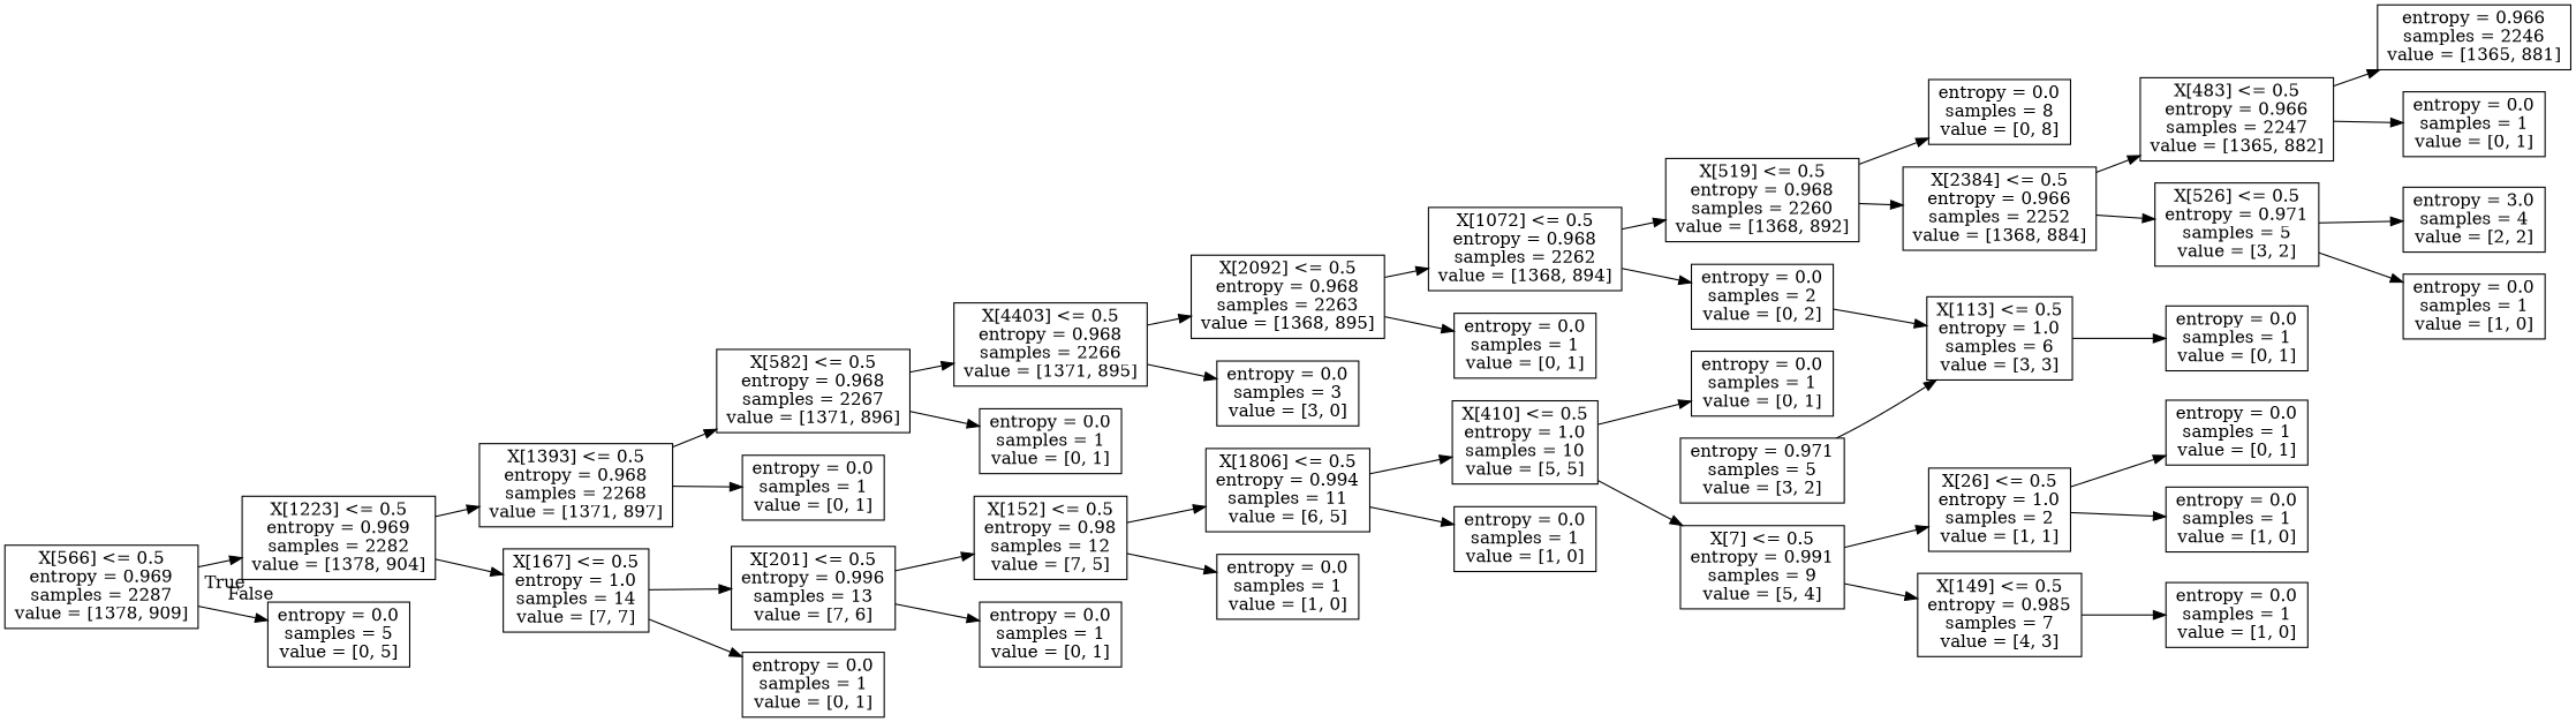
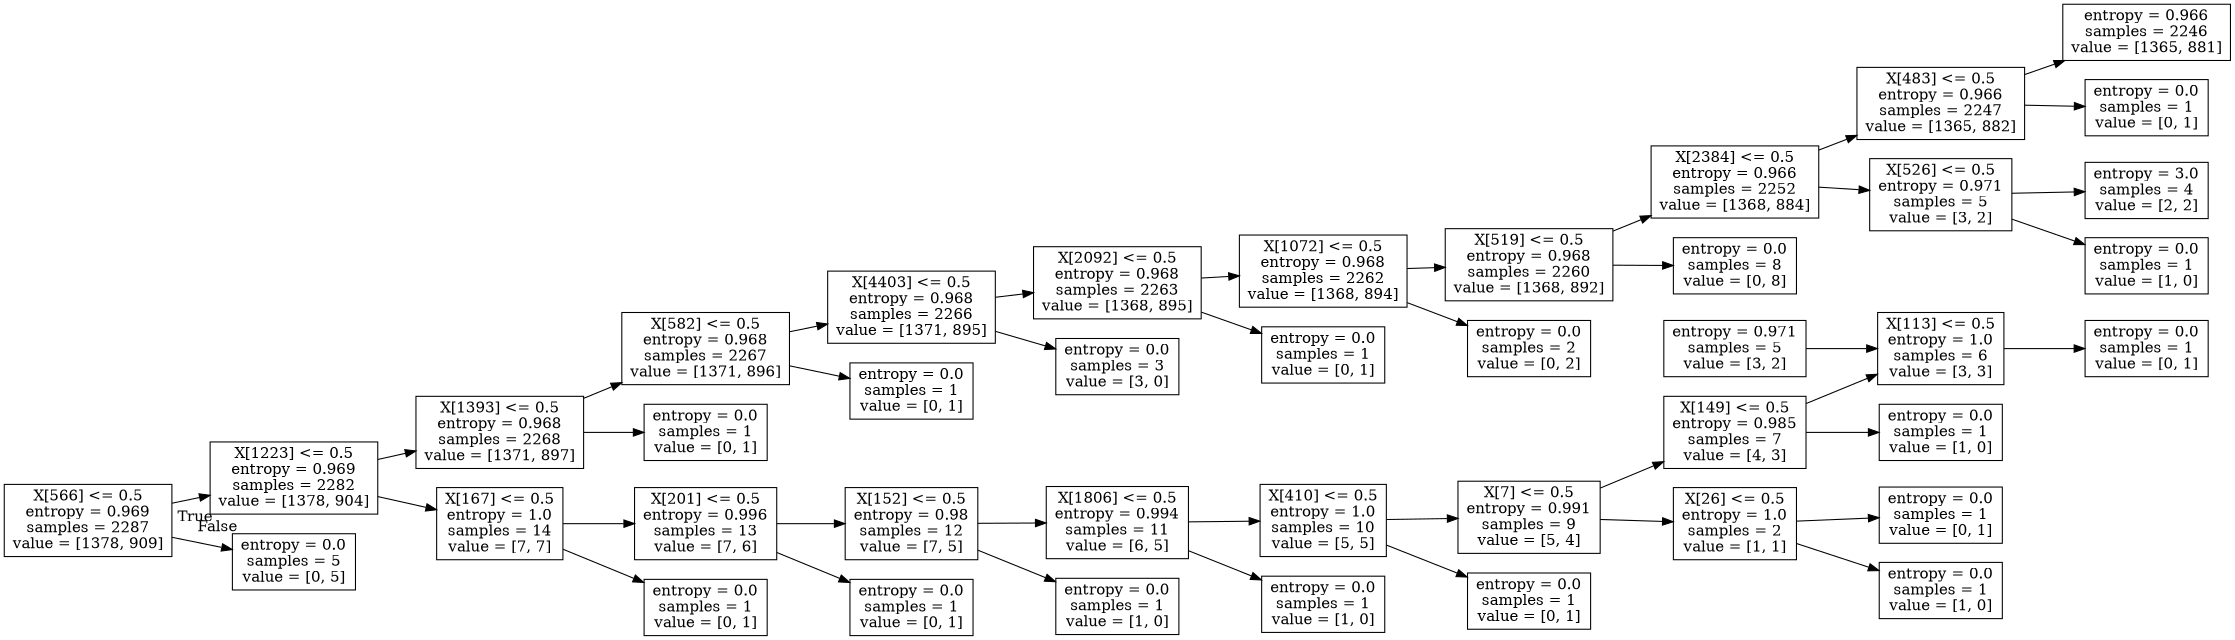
  digraph {
    rankdir=LR
    node [shape=box]
    n1 [label="X[566] <= 0.5\nentropy = 0.969\nsamples = 2287\nvalue = [1378, 909]"]
    n2 [label="X[1223] <= 0.5\nentropy = 0.969\nsamples = 2282\nvalue = [1378, 904]"]
    n3 [label="entropy = 0.0\nsamples = 5\nvalue = [0, 5]"]
    n4 [label="X[1393] <= 0.5\nentropy = 0.968\nsamples = 2268\nvalue = [1371, 897]"]
    n5 [label="X[167] <= 0.5\nentropy = 1.0\nsamples = 14\nvalue = [7, 7]"]
    n6 [label="X[582] <= 0.5\nentropy = 0.968\nsamples = 2267\nvalue = [1371, 896]"]
    n7 [label="entropy = 0.0\nsamples = 1\nvalue = [0, 1]"]
    n8 [label="X[201] <= 0.5\nentropy = 0.996\nsamples = 13\nvalue = [7, 6]"]
    n9 [label="entropy = 0.0\nsamples = 1\nvalue = [0, 1]"]
    n10 [label="X[4403] <= 0.5\nentropy = 0.968\nsamples = 2266\nvalue = [1371, 895]"]
    n11 [label="entropy = 0.0\nsamples = 1\nvalue = [0, 1]"]
    n12 [label="X[2092] <= 0.5\nentropy = 0.968\nsamples = 2263\nvalue = [1368, 895]"]
    n13 [label="entropy = 0.0\nsamples = 3\nvalue = [3, 0]"]
    n14 [label="X[1072] <= 0.5\nentropy = 0.968\nsamples = 2262\nvalue = [1368, 894]"]
    n15 [label="entropy = 0.0\nsamples = 1\nvalue = [0, 1]"]
    n16 [label="X[519] <= 0.5\nentropy = 0.968\nsamples = 2260\nvalue = [1368, 892]"]
    n17 [label="entropy = 0.0\nsamples = 2\nvalue = [0, 2]"]
    n18 [label="X[2384] <= 0.5\nentropy = 0.966\nsamples = 2252\nvalue = [1368, 884]"]
    n19 [label="entropy = 0.0\nsamples = 8\nvalue = [0, 8]"]
    n20 [label="X[483] <= 0.5\nentropy = 0.966\nsamples = 2247\nvalue = [1365, 882]"]
    n21 [label="X[526] <= 0.5\nentropy = 0.971\nsamples = 5\nvalue = [3, 2]"]
    n22 [label="entropy = 0.966\nsamples = 2246\nvalue = [1365, 881]"]
    n23 [label="entropy = 0.0\nsamples = 1\nvalue = [0, 1]"]
    n24 [label="entropy = 3.0\nsamples = 4\nvalue = [2, 2]"]
    n25 [label="entropy = 0.0\nsamples = 1\nvalue = [1, 0]"]
    n26 [label="X[152] <= 0.5\nentropy = 0.98\nsamples = 12\nvalue = [7, 5]"]
    n27 [label="entropy = 0.0\nsamples = 1\nvalue = [0, 1]"]
    n28 [label="X[1806] <= 0.5\nentropy = 0.994\nsamples = 11\nvalue = [6, 5]"]
    n29 [label="entropy = 0.0\nsamples = 1\nvalue = [1, 0]"]
    n30 [label="X[410] <= 0.5\nentropy = 1.0\nsamples = 10\nvalue = [5, 5]"]
    n31 [label="entropy = 0.0\nsamples = 1\nvalue = [1, 0]"]
    n32 [label="X[7] <= 0.5\nentropy = 0.991\nsamples = 9\nvalue = [5, 4]"]
    n33 [label="entropy = 0.0\nsamples = 1\nvalue = [0, 1]"]
    n34 [label="X[149] <= 0.5\nentropy = 0.985\nsamples = 7\nvalue = [4, 3]"]
    n35 [label="X[26] <= 0.5\nentropy = 1.0\nsamples = 2\nvalue = [1, 1]"]
    n36 [label="X[113] <= 0.5\nentropy = 1.0\nsamples = 6\nvalue = [3, 3]"]
    n37 [label="entropy = 0.0\nsamples = 1\nvalue = [1, 0]"]
    n38 [label="entropy = 0.0\nsamples = 1\nvalue = [0, 1]"]
    n39 [label="entropy = 0.0\nsamples = 1\nvalue = [1, 0]"]
    n40 [label="entropy = 0.0\nsamples = 1\nvalue = [0, 1]"]
    n41 [label="entropy = 0.971\nsamples = 5\nvalue = [3, 2]"]
    n1 -> n2 [headlabel=True labelangle=45 labeldistance=2.5]
    n1 -> n3 [headlabel=False labelangle=-45 labeldistance=2.5]
    n2 -> n4
    n2 -> n5
    n4 -> n6
    n4 -> n7
    n5 -> n8
    n5 -> n9
    n6 -> n10
    n6 -> n11
    n8 -> n26
    n8 -> n27
    n10 -> n12
    n10 -> n13
    n12 -> n14
    n12 -> n15
    n14 -> n16
    n14 -> n17
    n16 -> n18
    n16 -> n19
    n18 -> n20
    n18 -> n21
    n20 -> n22
    n20 -> n23
    n21 -> n24
    n21 -> n25
    n26 -> n28
    n26 -> n29
    n28 -> n30
    n28 -> n31
    n30 -> n32
    n30 -> n33
    n32 -> n34
    n32 -> n35
-   n17 -> n36
+   n34 -> n36
    n34 -> n37
    n35 -> n38
    n35 -> n39
    n36 -> n40
    n41 -> n36
  }
